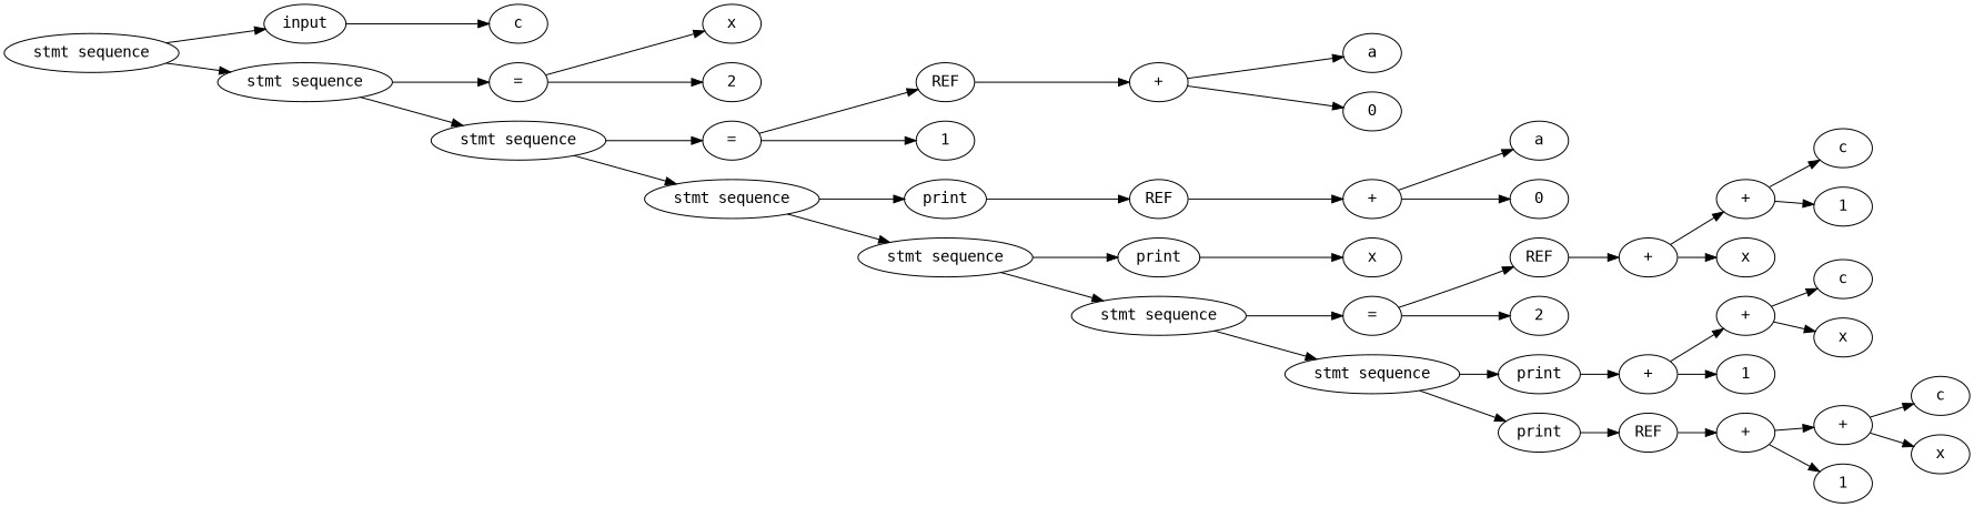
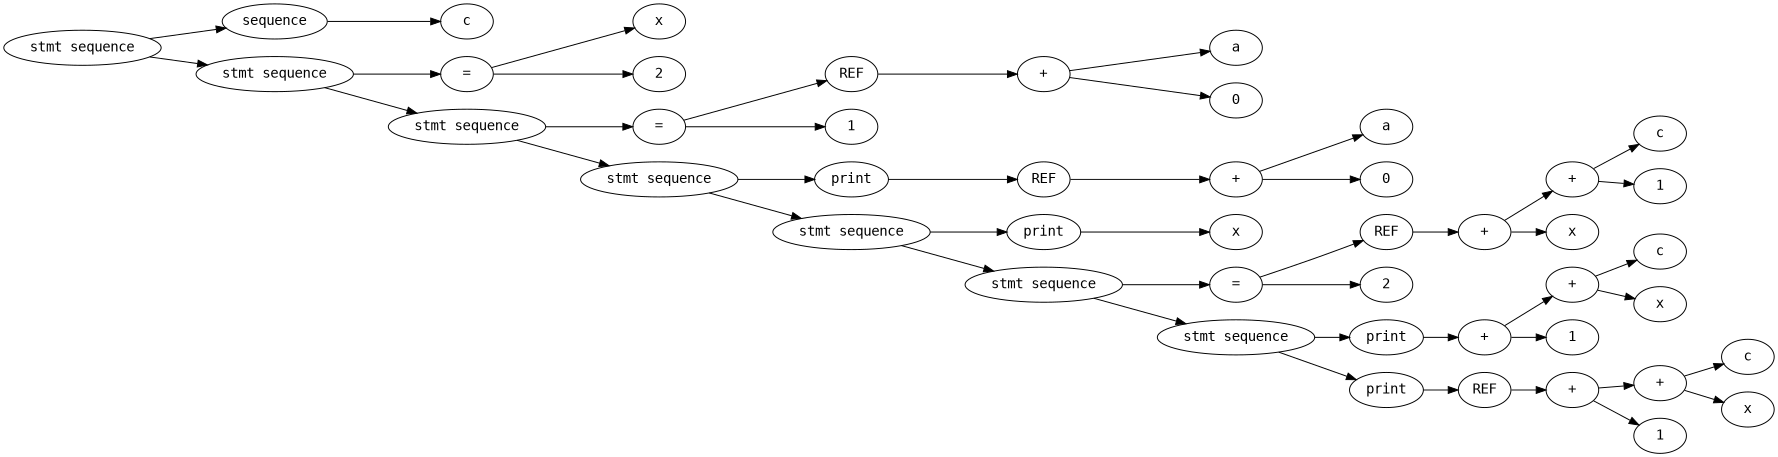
  digraph {
    rankdir=LR
    fontname="DejaVu Sans Mono"
    node [fontname="DejaVu Sans Mono"]
    edge [fontname="DejaVu Sans Mono"]
    n1 [label="stmt sequence"]
-   n2 [label=input]
+   n2 [label=sequence]
    n3 [label="stmt sequence"]
    n4 [label=c]
    n5 [label="="]
    n6 [label="stmt sequence"]
    n7 [label=x]
    n8 [label=2]
    n9 [label="="]
    n10 [label="stmt sequence"]
    n11 [label=REF]
    n12 [label=1]
    n13 [label=print]
    n14 [label="stmt sequence"]
    n15 [label="+"]
    n16 [label=a]
    n17 [label=0]
    n18 [label=REF]
    n19 [label=print]
    n20 [label="stmt sequence"]
    n21 [label="+"]
    n22 [label=a]
    n23 [label=0]
    n24 [label=x]
    n25 [label="="]
    n26 [label="stmt sequence"]
    n27 [label=REF]
    n28 [label=2]
    n29 [label=print]
    n30 [label=print]
    n31 [label="+"]
    n32 [label="+"]
    n33 [label=x]
    n34 [label=c]
    n35 [label=1]
    n36 [label="+"]
    n37 [label=REF]
    n38 [label="+"]
    n39 [label=1]
    n40 [label=c]
    n41 [label=x]
    n42 [label="+"]
    n43 [label="+"]
    n44 [label=1]
    n45 [label=c]
    n46 [label=x]
    n1 -> n2
    n1 -> n3
    n2 -> n4
    n3 -> n5
    n3 -> n6
    n5 -> n7
    n5 -> n8
    n6 -> n9
    n6 -> n10
    n9 -> n11
    n9 -> n12
    n10 -> n13
    n10 -> n14
    n11 -> n15
    n13 -> n18
    n14 -> n19
    n14 -> n20
    n15 -> n16
    n15 -> n17
    n18 -> n21
    n19 -> n24
    n20 -> n25
    n20 -> n26
    n21 -> n22
    n21 -> n23
    n25 -> n27
    n25 -> n28
    n26 -> n29
    n26 -> n30
    n27 -> n31
    n29 -> n36
    n30 -> n37
    n31 -> n32
    n31 -> n33
    n32 -> n34
    n32 -> n35
    n36 -> n38
    n36 -> n39
    n37 -> n42
    n38 -> n40
    n38 -> n41
    n42 -> n43
    n42 -> n44
    n43 -> n45
    n43 -> n46
  }
